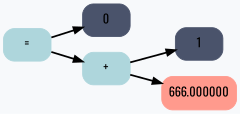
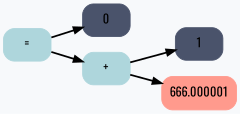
  digraph {
    bgcolor="#F7F9FB"
    rankdir=LR
    fontname=Oswald
    node [color="#aed6dc" shape=Mrecord style=filled fontname=Oswald]
    edge [style=bold weight=1000 fontname=Oswald]
    n1 [label="= "]
    n2 [color="#4a536b" label="0 "]
    n3 [label="+ "]
    n4 [color="#4a536b" label="1 "]
-   n5 [color="#ff9a8d" label="666.000000 "]
+   n5 [color="#ff9a8d" label=666.000001]
    n1 -> n2
    n1 -> n3
    n3 -> n4
    n3 -> n5
  }
